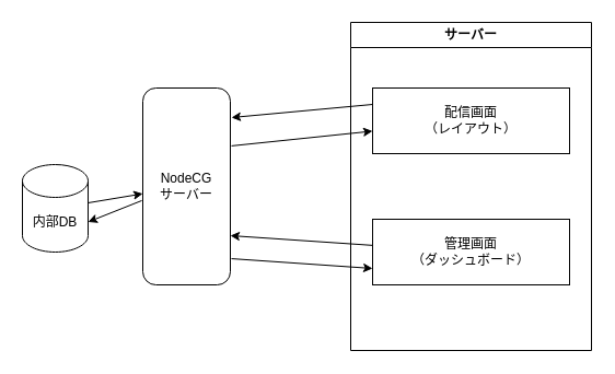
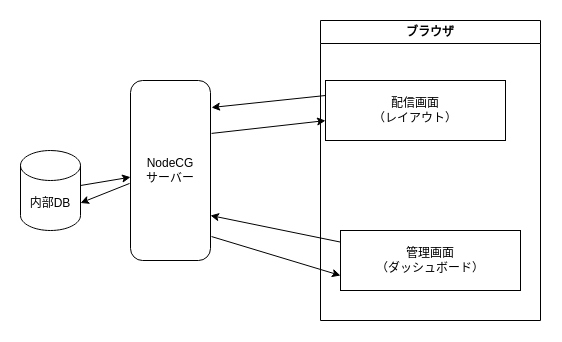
  <mxCell id="0" />
  <mxCell id="1" parent="0" />
  <mxCell id="2" style="edgeStyle=none;html=1;" edge="1" parent="1" source="3" target="7"><mxGeometry relative="1" as="geometry" /></mxCell>
  <mxCell id="3" value="内部DB" style="shape=cylinder3;whiteSpace=wrap;html=1;boundedLbl=1;backgroundOutline=1;size=15;" vertex="1" parent="1"><mxGeometry x="20" y="150" width="60" height="80" as="geometry" /></mxCell>
  <mxCell id="4" style="edgeStyle=none;html=1;entryX=1;entryY=0;entryDx=0;entryDy=52.5;entryPerimeter=0;exitX=-0.012;exitY=0.572;exitDx=0;exitDy=0;exitPerimeter=0;" edge="1" parent="1" source="7" target="3"><mxGeometry relative="1" as="geometry" /></mxCell>
  <mxCell id="5" style="edgeStyle=none;html=1;entryX=0;entryY=0.75;entryDx=0;entryDy=0;exitX=1.013;exitY=0.867;exitDx=0;exitDy=0;exitPerimeter=0;" edge="1" parent="1" source="7" target="9"><mxGeometry relative="1" as="geometry" /></mxCell>
  <mxCell id="6" style="edgeStyle=none;html=1;exitX=1.013;exitY=0.294;exitDx=0;exitDy=0;exitPerimeter=0;" edge="1" parent="1" source="7" target="10"><mxGeometry relative="1" as="geometry" /></mxCell>
  <mxCell id="7" value="NodeCG&lt;br&gt;サーバー" style="whiteSpace=wrap;html=1;rounded=1;" vertex="1" parent="1"><mxGeometry x="130" y="80" width="80" height="180" as="geometry" /></mxCell>
- <mxCell id="8" value="サーバー" style="swimlane;whiteSpace=wrap;html=1;" vertex="1" parent="1"><mxGeometry x="320" y="20" width="220" height="300" as="geometry" /></mxCell>
- <mxCell id="9" value="管理画面&lt;br&gt;（ダッシュボード）" style="rounded=0;whiteSpace=wrap;html=1;" vertex="1" parent="8"><mxGeometry x="20" y="180" width="180" height="60" as="geometry" /></mxCell>
- <mxCell id="10" value="配信画面&lt;br&gt;（レイアウト）" style="rounded=0;whiteSpace=wrap;html=1;" vertex="1" parent="8"><mxGeometry x="20" y="60" width="180" height="60" as="geometry" /></mxCell>
+ <mxCell id="8" value="ブラウザ" style="swimlane;whiteSpace=wrap;html=1;" vertex="1" parent="1"><mxGeometry x="320" y="20" width="220" height="300" as="geometry" /></mxCell>
+ <mxCell id="9" value="管理画面&lt;br&gt;（ダッシュボード）" style="rounded=0;whiteSpace=wrap;html=1;" vertex="1" parent="8"><mxGeometry x="20" y="210" width="180" height="60" as="geometry" /></mxCell>
+ <mxCell id="10" value="配信画面&lt;br&gt;（レイアウト）" style="rounded=0;whiteSpace=wrap;html=1;" vertex="1" parent="8"><mxGeometry x="5" y="60" width="180" height="60" as="geometry" /></mxCell>
  <mxCell id="11" style="edgeStyle=none;html=1;entryX=1;entryY=0.75;entryDx=0;entryDy=0;" edge="1" parent="1" source="9" target="7"><mxGeometry relative="1" as="geometry" /></mxCell>
  <mxCell id="12" style="edgeStyle=none;html=1;entryX=1.013;entryY=0.15;entryDx=0;entryDy=0;exitX=0;exitY=0.25;exitDx=0;exitDy=0;entryPerimeter=0;" edge="1" parent="1" source="10" target="7"><mxGeometry relative="1" as="geometry" /></mxCell>
